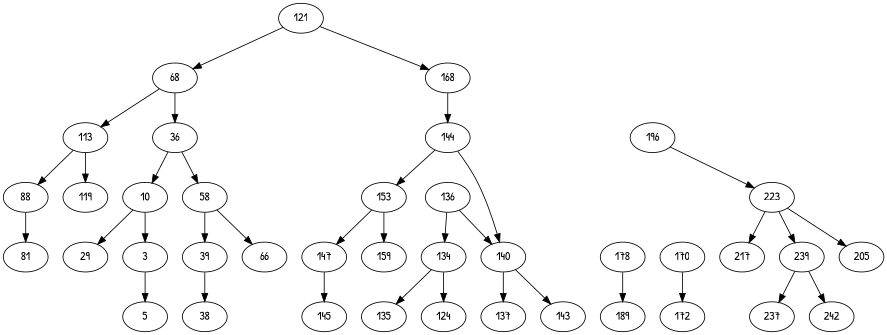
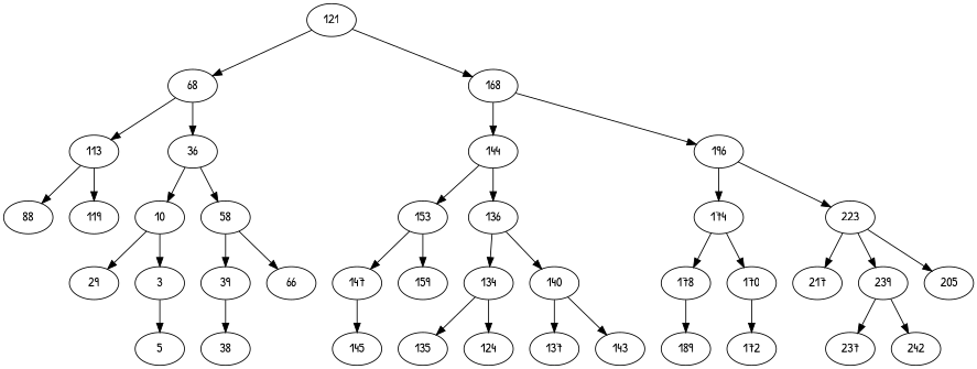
  digraph {
    fontname="Patrick Hand"
    node [fontname="Patrick Hand"]
    edge [fontname="Patrick Hand"]
+   174
    178
    170
    189
    172
    88
-   81
    39
    38
    153
    147
    159
    145
    136
    134
    140
    135
    124
    137
    143
    10
    29
    3
    5
    58
    66
    113
    119
    144
    223
    217
    239
    205
    237
    242
    196
    68
    36
    168
    121
+   174 -> 178
+   174 -> 170
    178 -> 189
    170 -> 172
-   88 -> 81
    39 -> 38
    153 -> 147
    153 -> 159
    147 -> 145
    136 -> 134
    136 -> 140
    134 -> 135
    134 -> 124
    140 -> 137
    140 -> 143
    10 -> 29
    10 -> 3
    3 -> 5
    58 -> 39
    58 -> 66
    113 -> 88
    113 -> 119
    144 -> 153
-   144 -> 140
+   144 -> 136
    223 -> 217
    223 -> 239
    223 -> 205
    239 -> 237
    239 -> 242
+   196 -> 174
    196 -> 223
    68 -> 113
    68 -> 36
    36 -> 10
    36 -> 58
    168 -> 144
+   168 -> 196
    121 -> 68
    121 -> 168
  }
